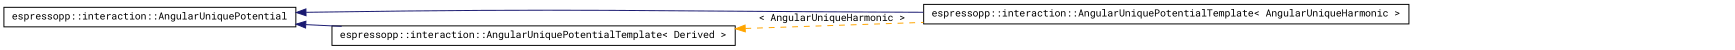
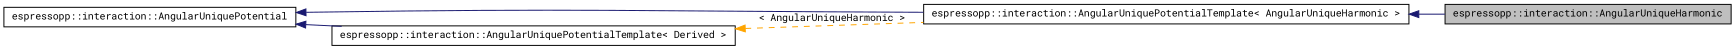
  digraph {
    rankdir=LR
    fontname="Roboto Mono"
    node [color=black fillcolor=white fontname="Roboto Mono" fontsize=10 shape=record style=filled]
    edge [color=midnightblue dir=back fontname="Roboto Mono" fontsize=10 labelfontname=Helvetica labelfontsize=10 style=solid]
+   n1 [fillcolor=grey75 fontcolor=black height=0.2 label="espressopp::interaction::AngularUniqueHarmonic" width=0.4]
    n2 [height=0.2 label="espressopp::interaction::AngularUniquePotentialTemplate\< AngularUniqueHarmonic \>" width=0.4]
    n3 [height=0.2 label="espressopp::interaction::AngularUniquePotential" width=0.4]
    n4 [height=0.2 label="espressopp::interaction::AngularUniquePotentialTemplate\< Derived \>" width=0.4]
+   n2 -> n1
    n3 -> n2
    n3 -> n4
    n4 -> n2 [color=orange label=" \< AngularUniqueHarmonic \>" style=dashed]
  }
